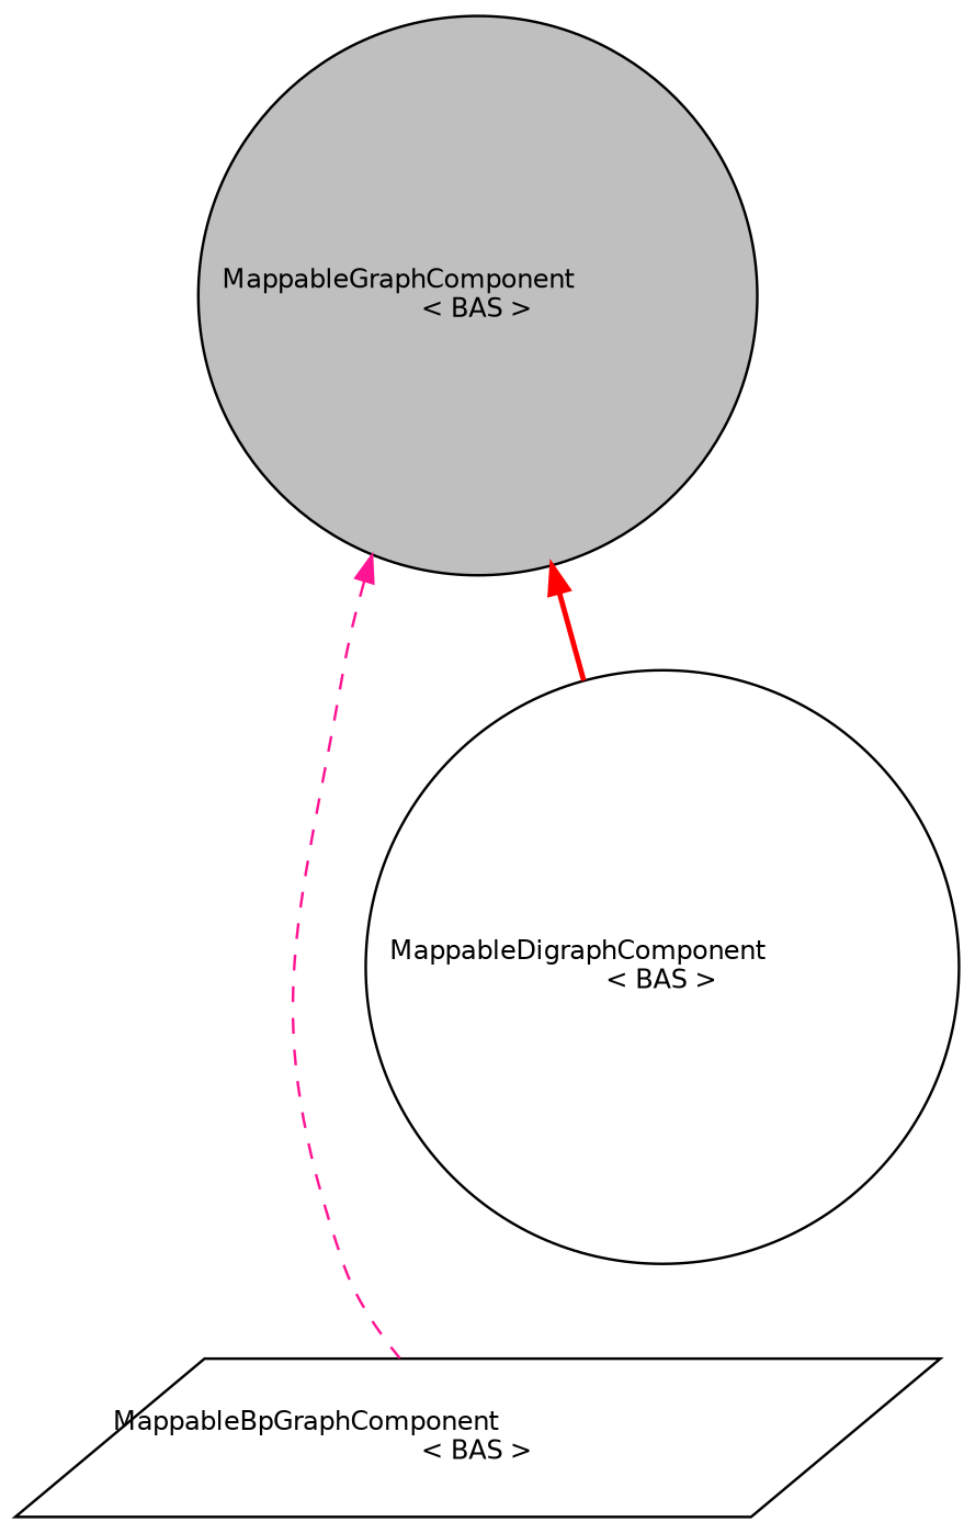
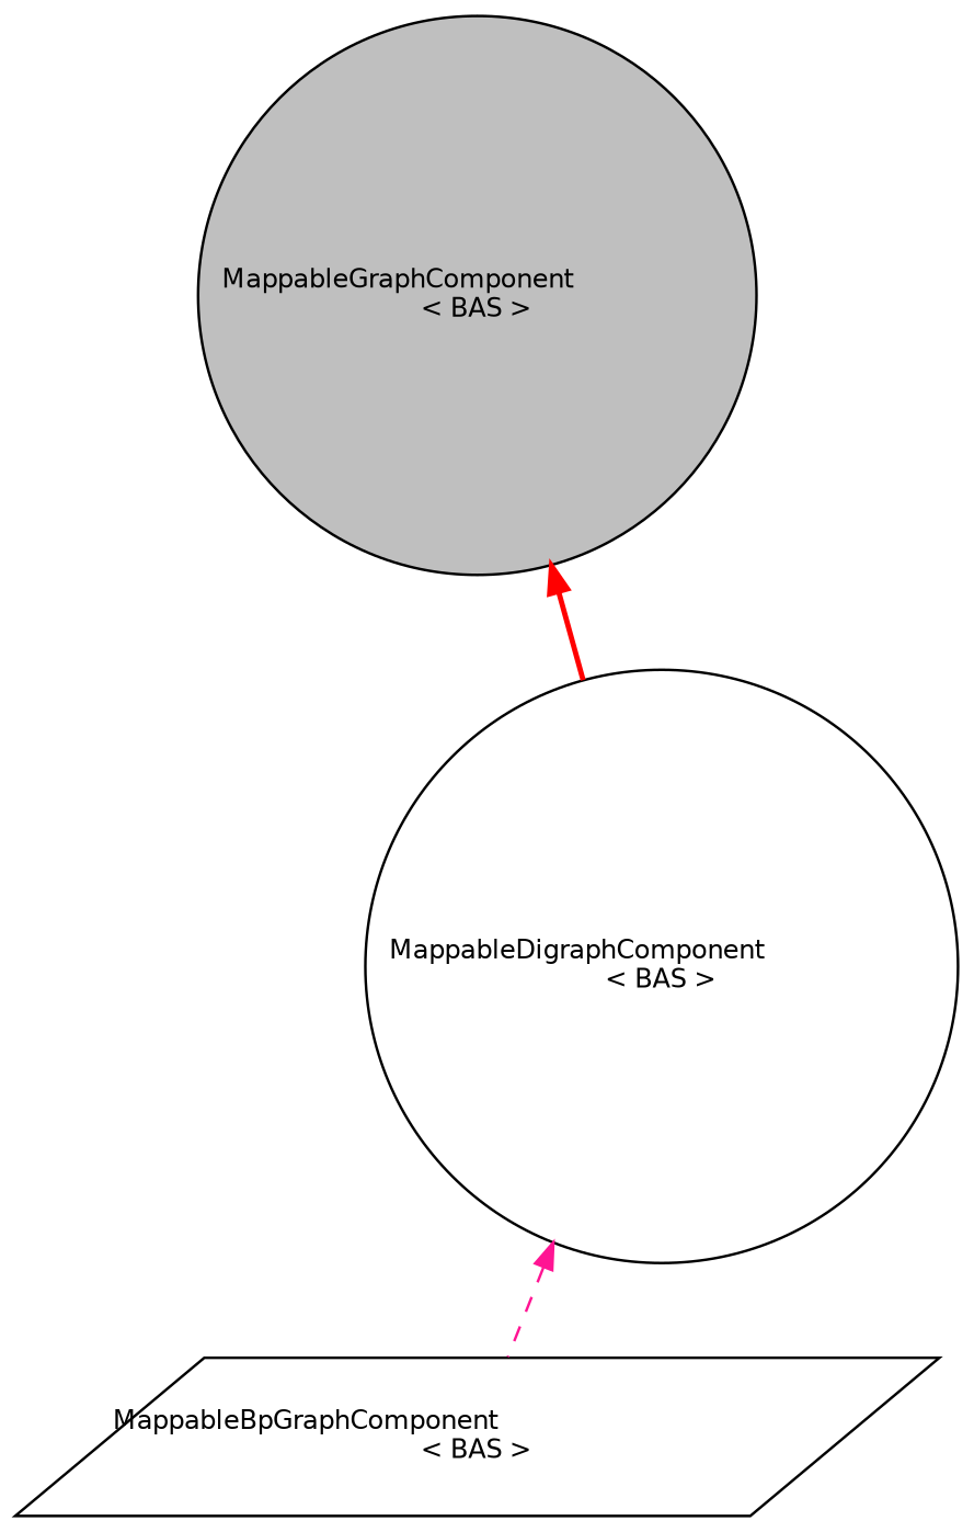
  digraph {
    fontname="DejaVu Sans"
    node [color=black fillcolor=white fontname="DejaVu Sans" fontsize=10 shape=circle style=filled]
    edge [dir=back fontname="DejaVu Sans" fontsize=10 labelfontname=FreeSans labelfontsize=10]
    n1 [fillcolor=grey75 fontcolor=black height=0.2 label="MappableGraphComponent\l\< BAS \>" width=0.4]
    n2 [height=0.2 label="MappableBpGraphComponent\l\< BAS \>" shape=parallelogram width=0.4]
    n3 [height=0.2 label="MappableDigraphComponent\l\< BAS \>" width=0.4]
-   n1 -> n2 [color=deeppink style=dashed]
+   n3 -> n2 [color=deeppink style=dashed]
    n1 -> n3 [color=red style=bold]
  }
